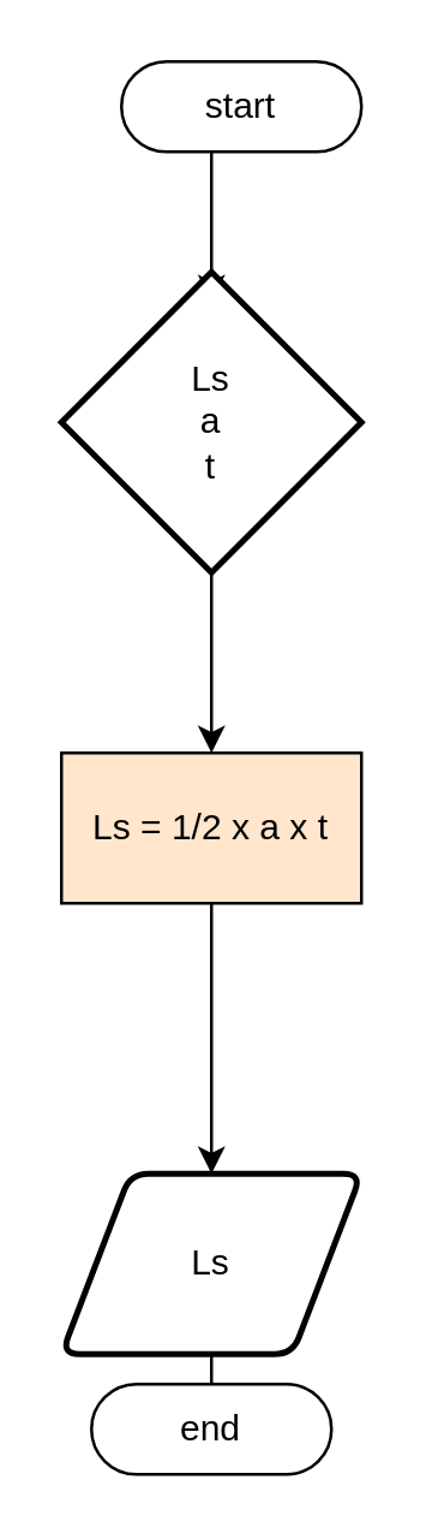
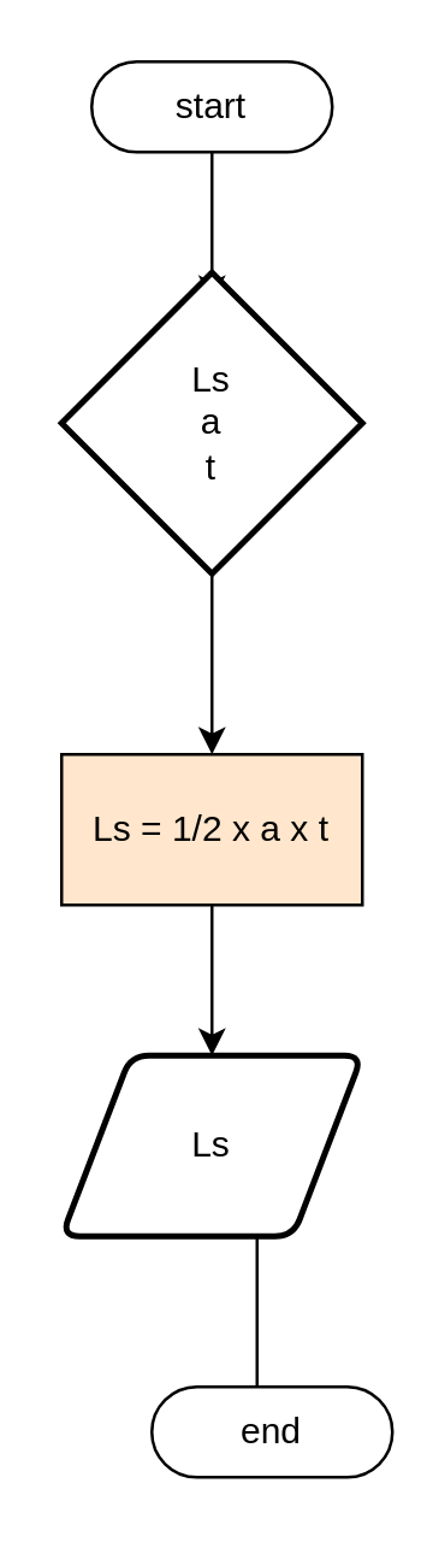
  <mxCell id="0" />
  <mxCell id="1" parent="0" />
  <mxCell id="2" value="" style="edgeStyle=elbowEdgeStyle;rounded=0;orthogonalLoop=1;jettySize=auto;html=1;" edge="1" parent="1" source="3"><mxGeometry relative="1" as="geometry"><mxPoint x="70" y="100" as="targetPoint" /></mxGeometry></mxCell>
- <mxCell id="3" value="start" style="html=1;dashed=0;whiteSpace=wrap;shape=mxgraph.dfd.start" vertex="1" parent="1"><mxGeometry x="40" y="20" width="80" height="30" as="geometry" /></mxCell>
+ <mxCell id="3" value="start" style="html=1;dashed=0;whiteSpace=wrap;shape=mxgraph.dfd.start" vertex="1" parent="1"><mxGeometry x="30" y="20" width="80" height="30" as="geometry" /></mxCell>
  <mxCell id="4" value="" style="edgeStyle=elbowEdgeStyle;rounded=0;orthogonalLoop=1;jettySize=auto;html=1;" edge="1" parent="1" source="5" target="9"><mxGeometry relative="1" as="geometry" /></mxCell>
  <mxCell id="5" value="Ls = 1/2 x a x t" style="html=1;dashed=0;whiteSpace=wrap;fillColor=#ffe6cc;" vertex="1" parent="1"><mxGeometry x="20" y="250" width="100" height="50" as="geometry" /></mxCell>
  <mxCell id="6" value="" style="edgeStyle=elbowEdgeStyle;rounded=0;orthogonalLoop=1;jettySize=auto;html=1;" edge="1" parent="1" source="7" target="5"><mxGeometry relative="1" as="geometry" /></mxCell>
  <mxCell id="7" value="&lt;div&gt;Ls&lt;/div&gt;&lt;div&gt;a&lt;/div&gt;&lt;div&gt;t&lt;br&gt;&lt;/div&gt;" style="strokeWidth=2;html=1;shape=mxgraph.flowchart.decision;whiteSpace=wrap;" vertex="1" parent="1"><mxGeometry x="20" y="90" width="100" height="100" as="geometry" /></mxCell>
  <mxCell id="8" value="" style="edgeStyle=elbowEdgeStyle;rounded=0;orthogonalLoop=1;jettySize=auto;html=1;endArrow=none;" edge="1" parent="1" source="9" target="10"><mxGeometry relative="1" as="geometry" /></mxCell>
- <mxCell id="9" value="Ls" style="shape=parallelogram;html=1;strokeWidth=2;perimeter=parallelogramPerimeter;whiteSpace=wrap;rounded=1;arcSize=12;size=0.23;" vertex="1" parent="1"><mxGeometry x="20" y="390" width="100" height="60" as="geometry" /></mxCell>
- <mxCell id="10" value="end" style="html=1;dashed=0;whiteSpace=wrap;shape=mxgraph.dfd.start" vertex="1" parent="1"><mxGeometry x="30" y="460" width="80" height="30" as="geometry" /></mxCell>
+ <mxCell id="9" value="Ls" style="shape=parallelogram;html=1;strokeWidth=2;perimeter=parallelogramPerimeter;whiteSpace=wrap;rounded=1;arcSize=12;size=0.23;" vertex="1" parent="1"><mxGeometry x="20" y="350" width="100" height="60" as="geometry" /></mxCell>
+ <mxCell id="10" value="end" style="html=1;dashed=0;whiteSpace=wrap;shape=mxgraph.dfd.start" vertex="1" parent="1"><mxGeometry x="50" y="460" width="80" height="30" as="geometry" /></mxCell>
